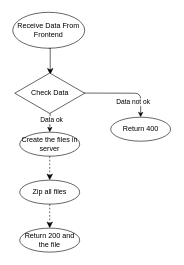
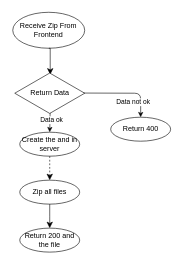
  <mxCell id="0" />
  <mxCell id="1" parent="0" />
- <mxCell id="2" value="Receive Data From Frontend" style="ellipse;whiteSpace=wrap;html=1;align=center;newEdgeStyle={&quot;edgeStyle&quot;:&quot;entityRelationEdgeStyle&quot;,&quot;startArrow&quot;:&quot;none&quot;,&quot;endArrow&quot;:&quot;none&quot;,&quot;segment&quot;:10,&quot;curved&quot;:1,&quot;sourcePerimeterSpacing&quot;:0,&quot;targetPerimeterSpacing&quot;:0};treeFolding=1;treeMoving=1;" parent="1" vertex="1"><mxGeometry x="20.33" y="20" width="120" height="60" as="geometry" /></mxCell>
+ <mxCell id="2" value="Receive Zip From Frontend" style="ellipse;whiteSpace=wrap;html=1;align=center;newEdgeStyle={&quot;edgeStyle&quot;:&quot;entityRelationEdgeStyle&quot;,&quot;startArrow&quot;:&quot;none&quot;,&quot;endArrow&quot;:&quot;none&quot;,&quot;segment&quot;:10,&quot;curved&quot;:1,&quot;sourcePerimeterSpacing&quot;:0,&quot;targetPerimeterSpacing&quot;:0};treeFolding=1;treeMoving=1;" parent="1" vertex="1"><mxGeometry x="20.33" y="20" width="120" height="60" as="geometry" /></mxCell>
  <mxCell id="3" value="" style="edgeStyle=segmentEdgeStyle;endArrow=classic;html=1;curved=0;rounded=0;endSize=8;startSize=8;exitX=0.5;exitY=1;exitDx=0;exitDy=0;entryX=0.507;entryY=0.056;entryDx=0;entryDy=0;entryPerimeter=0;" parent="1" source="2" target="8" edge="1"><mxGeometry width="50" height="50" relative="1" as="geometry"><mxPoint x="132" y="120" as="sourcePoint" /><mxPoint x="82" y="160" as="targetPoint" /></mxGeometry></mxCell>
  <mxCell id="4" style="edgeStyle=none;html=1;entryX=0.5;entryY=0;entryDx=0;entryDy=0;exitX=0.963;exitY=0.496;exitDx=0;exitDy=0;exitPerimeter=0;" parent="1" source="8" target="9" edge="1"><mxGeometry relative="1" as="geometry"><mxPoint x="182" y="155" as="sourcePoint" /><Array as="points"><mxPoint x="233.67" y="155" /></Array></mxGeometry></mxCell>
  <mxCell id="5" value="Data not ok" style="edgeLabel;html=1;align=center;verticalAlign=middle;resizable=0;points=[];" parent="4" vertex="1" connectable="0"><mxGeometry relative="1" as="geometry"><mxPoint x="15" y="15" as="offset" /></mxGeometry></mxCell>
  <mxCell id="6" style="edgeStyle=none;html=1;entryX=0.5;entryY=0;entryDx=0;entryDy=0;exitX=0.506;exitY=0.938;exitDx=0;exitDy=0;exitPerimeter=0;" parent="1" source="8" target="10" edge="1"><mxGeometry relative="1" as="geometry" /></mxCell>
  <mxCell id="7" value="Data ok" style="edgeLabel;html=1;align=center;verticalAlign=middle;resizable=0;points=[];" parent="6" vertex="1" connectable="0"><mxGeometry x="-0.165" y="2" relative="1" as="geometry"><mxPoint as="offset" /></mxGeometry></mxCell>
- <mxCell id="8" value="Check Data" style="html=1;whiteSpace=wrap;aspect=fixed;shape=isoRectangle;" parent="1" vertex="1"><mxGeometry x="23.66" y="120" width="116.67" height="70" as="geometry" /></mxCell>
+ <mxCell id="8" value="Return Data" style="html=1;whiteSpace=wrap;aspect=fixed;shape=isoRectangle;" parent="1" vertex="1"><mxGeometry x="23.66" y="120" width="116.67" height="70" as="geometry" /></mxCell>
  <mxCell id="9" value="Return 400" style="ellipse;whiteSpace=wrap;html=1;align=center;newEdgeStyle={&quot;edgeStyle&quot;:&quot;entityRelationEdgeStyle&quot;,&quot;startArrow&quot;:&quot;none&quot;,&quot;endArrow&quot;:&quot;none&quot;,&quot;segment&quot;:10,&quot;curved&quot;:1,&quot;sourcePerimeterSpacing&quot;:0,&quot;targetPerimeterSpacing&quot;:0};treeFolding=1;treeMoving=1;" parent="1" vertex="1"><mxGeometry x="183.67" y="195" width="100" height="40" as="geometry" /></mxCell>
- <mxCell id="10" value="Create the files in server" style="ellipse;whiteSpace=wrap;html=1;align=center;newEdgeStyle={&quot;edgeStyle&quot;:&quot;entityRelationEdgeStyle&quot;,&quot;startArrow&quot;:&quot;none&quot;,&quot;endArrow&quot;:&quot;none&quot;,&quot;segment&quot;:10,&quot;curved&quot;:1,&quot;sourcePerimeterSpacing&quot;:0,&quot;targetPerimeterSpacing&quot;:0};treeFolding=1;treeMoving=1;" parent="1" vertex="1"><mxGeometry x="32" y="220" width="100" height="40" as="geometry" /></mxCell>
+ <mxCell id="10" value="Create the and in server" style="ellipse;whiteSpace=wrap;html=1;align=center;newEdgeStyle={&quot;edgeStyle&quot;:&quot;entityRelationEdgeStyle&quot;,&quot;startArrow&quot;:&quot;none&quot;,&quot;endArrow&quot;:&quot;none&quot;,&quot;segment&quot;:10,&quot;curved&quot;:1,&quot;sourcePerimeterSpacing&quot;:0,&quot;targetPerimeterSpacing&quot;:0};treeFolding=1;treeMoving=1;" parent="1" vertex="1"><mxGeometry x="32" y="220" width="100" height="40" as="geometry" /></mxCell>
  <mxCell id="11" value="Zip all files" style="ellipse;whiteSpace=wrap;html=1;align=center;newEdgeStyle={&quot;edgeStyle&quot;:&quot;entityRelationEdgeStyle&quot;,&quot;startArrow&quot;:&quot;none&quot;,&quot;endArrow&quot;:&quot;none&quot;,&quot;segment&quot;:10,&quot;curved&quot;:1,&quot;sourcePerimeterSpacing&quot;:0,&quot;targetPerimeterSpacing&quot;:0};treeFolding=1;treeMoving=1;" parent="1" vertex="1"><mxGeometry x="32" y="300" width="100" height="40" as="geometry" /></mxCell>
  <mxCell id="12" value="" style="edgeStyle=segmentEdgeStyle;endArrow=classic;html=1;curved=0;rounded=0;endSize=8;startSize=8;exitX=0.5;exitY=1;exitDx=0;exitDy=0;entryX=0.5;entryY=0;entryDx=0;entryDy=0;dashed=1;" parent="1" source="10" target="11" edge="1"><mxGeometry width="50" height="50" relative="1" as="geometry"><mxPoint x="142" y="340" as="sourcePoint" /><mxPoint x="192" y="290" as="targetPoint" /><Array as="points"><mxPoint x="82" y="280" /><mxPoint x="82" y="280" /></Array></mxGeometry></mxCell>
  <mxCell id="13" value="Return 200 and the file" style="ellipse;whiteSpace=wrap;html=1;align=center;newEdgeStyle={&quot;edgeStyle&quot;:&quot;entityRelationEdgeStyle&quot;,&quot;startArrow&quot;:&quot;none&quot;,&quot;endArrow&quot;:&quot;none&quot;,&quot;segment&quot;:10,&quot;curved&quot;:1,&quot;sourcePerimeterSpacing&quot;:0,&quot;targetPerimeterSpacing&quot;:0};treeFolding=1;treeMoving=1;" parent="1" vertex="1"><mxGeometry x="32" y="380" width="100" height="40" as="geometry" /></mxCell>
- <mxCell id="14" value="" style="edgeStyle=elbowEdgeStyle;elbow=vertical;endArrow=classic;html=1;curved=0;rounded=0;endSize=8;startSize=8;exitX=0.5;exitY=1;exitDx=0;exitDy=0;dashed=1;" parent="1" source="11" target="13" edge="1"><mxGeometry width="50" height="50" relative="1" as="geometry"><mxPoint x="142" y="340" as="sourcePoint" /><mxPoint x="192" y="290" as="targetPoint" /></mxGeometry></mxCell>
+ <mxCell id="14" value="" style="edgeStyle=elbowEdgeStyle;elbow=vertical;endArrow=classic;html=1;curved=0;rounded=0;endSize=8;startSize=8;exitX=0.5;exitY=1;exitDx=0;exitDy=0;" parent="1" source="11" target="13" edge="1"><mxGeometry width="50" height="50" relative="1" as="geometry"><mxPoint x="142" y="340" as="sourcePoint" /><mxPoint x="192" y="290" as="targetPoint" /></mxGeometry></mxCell>
